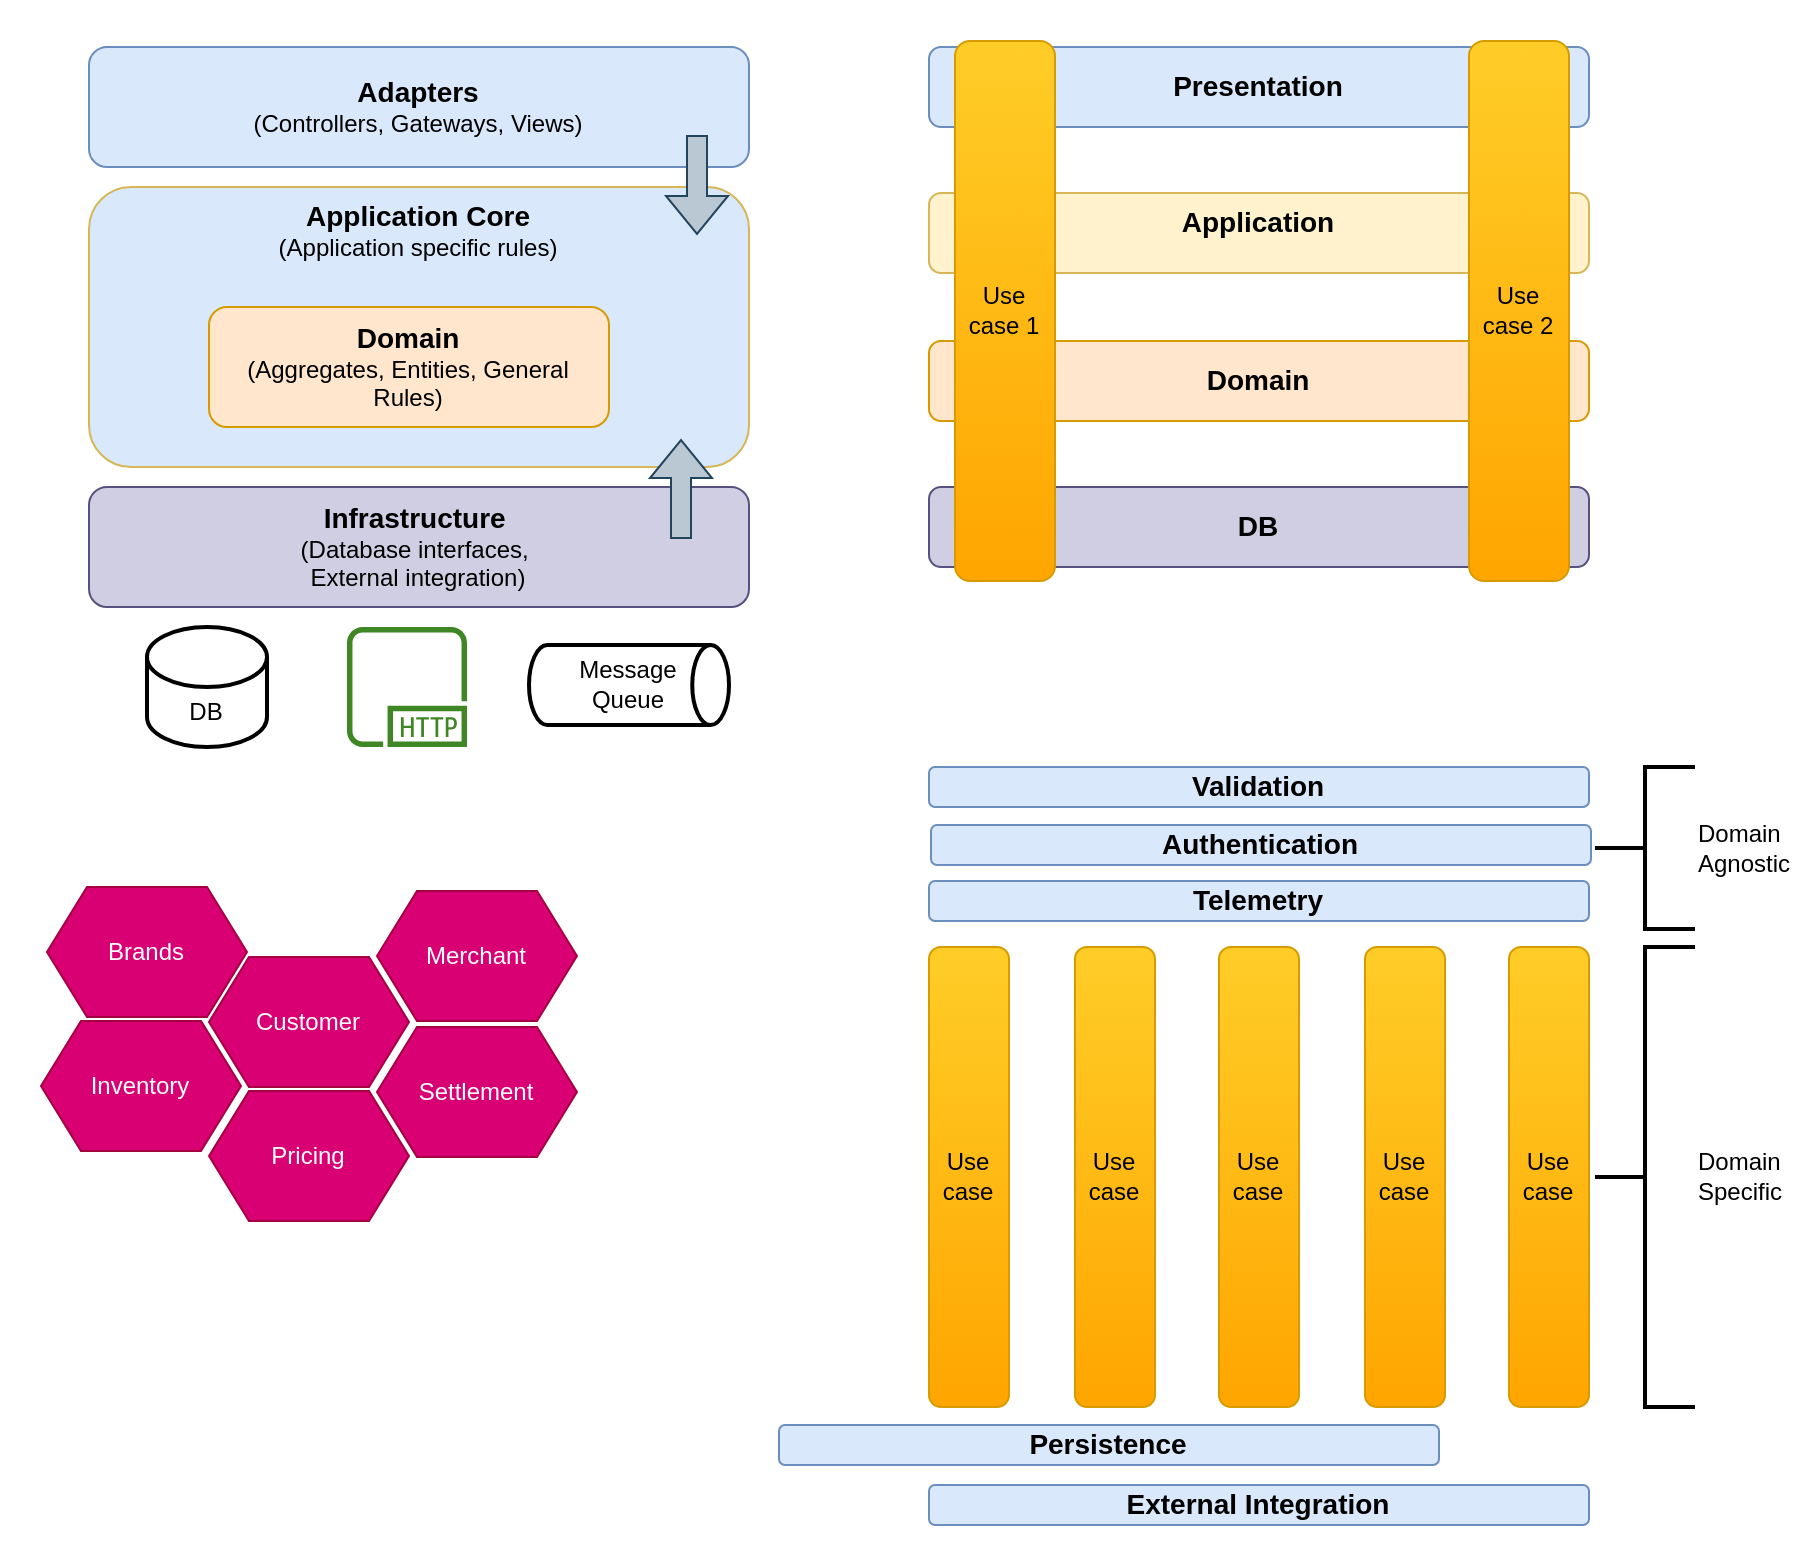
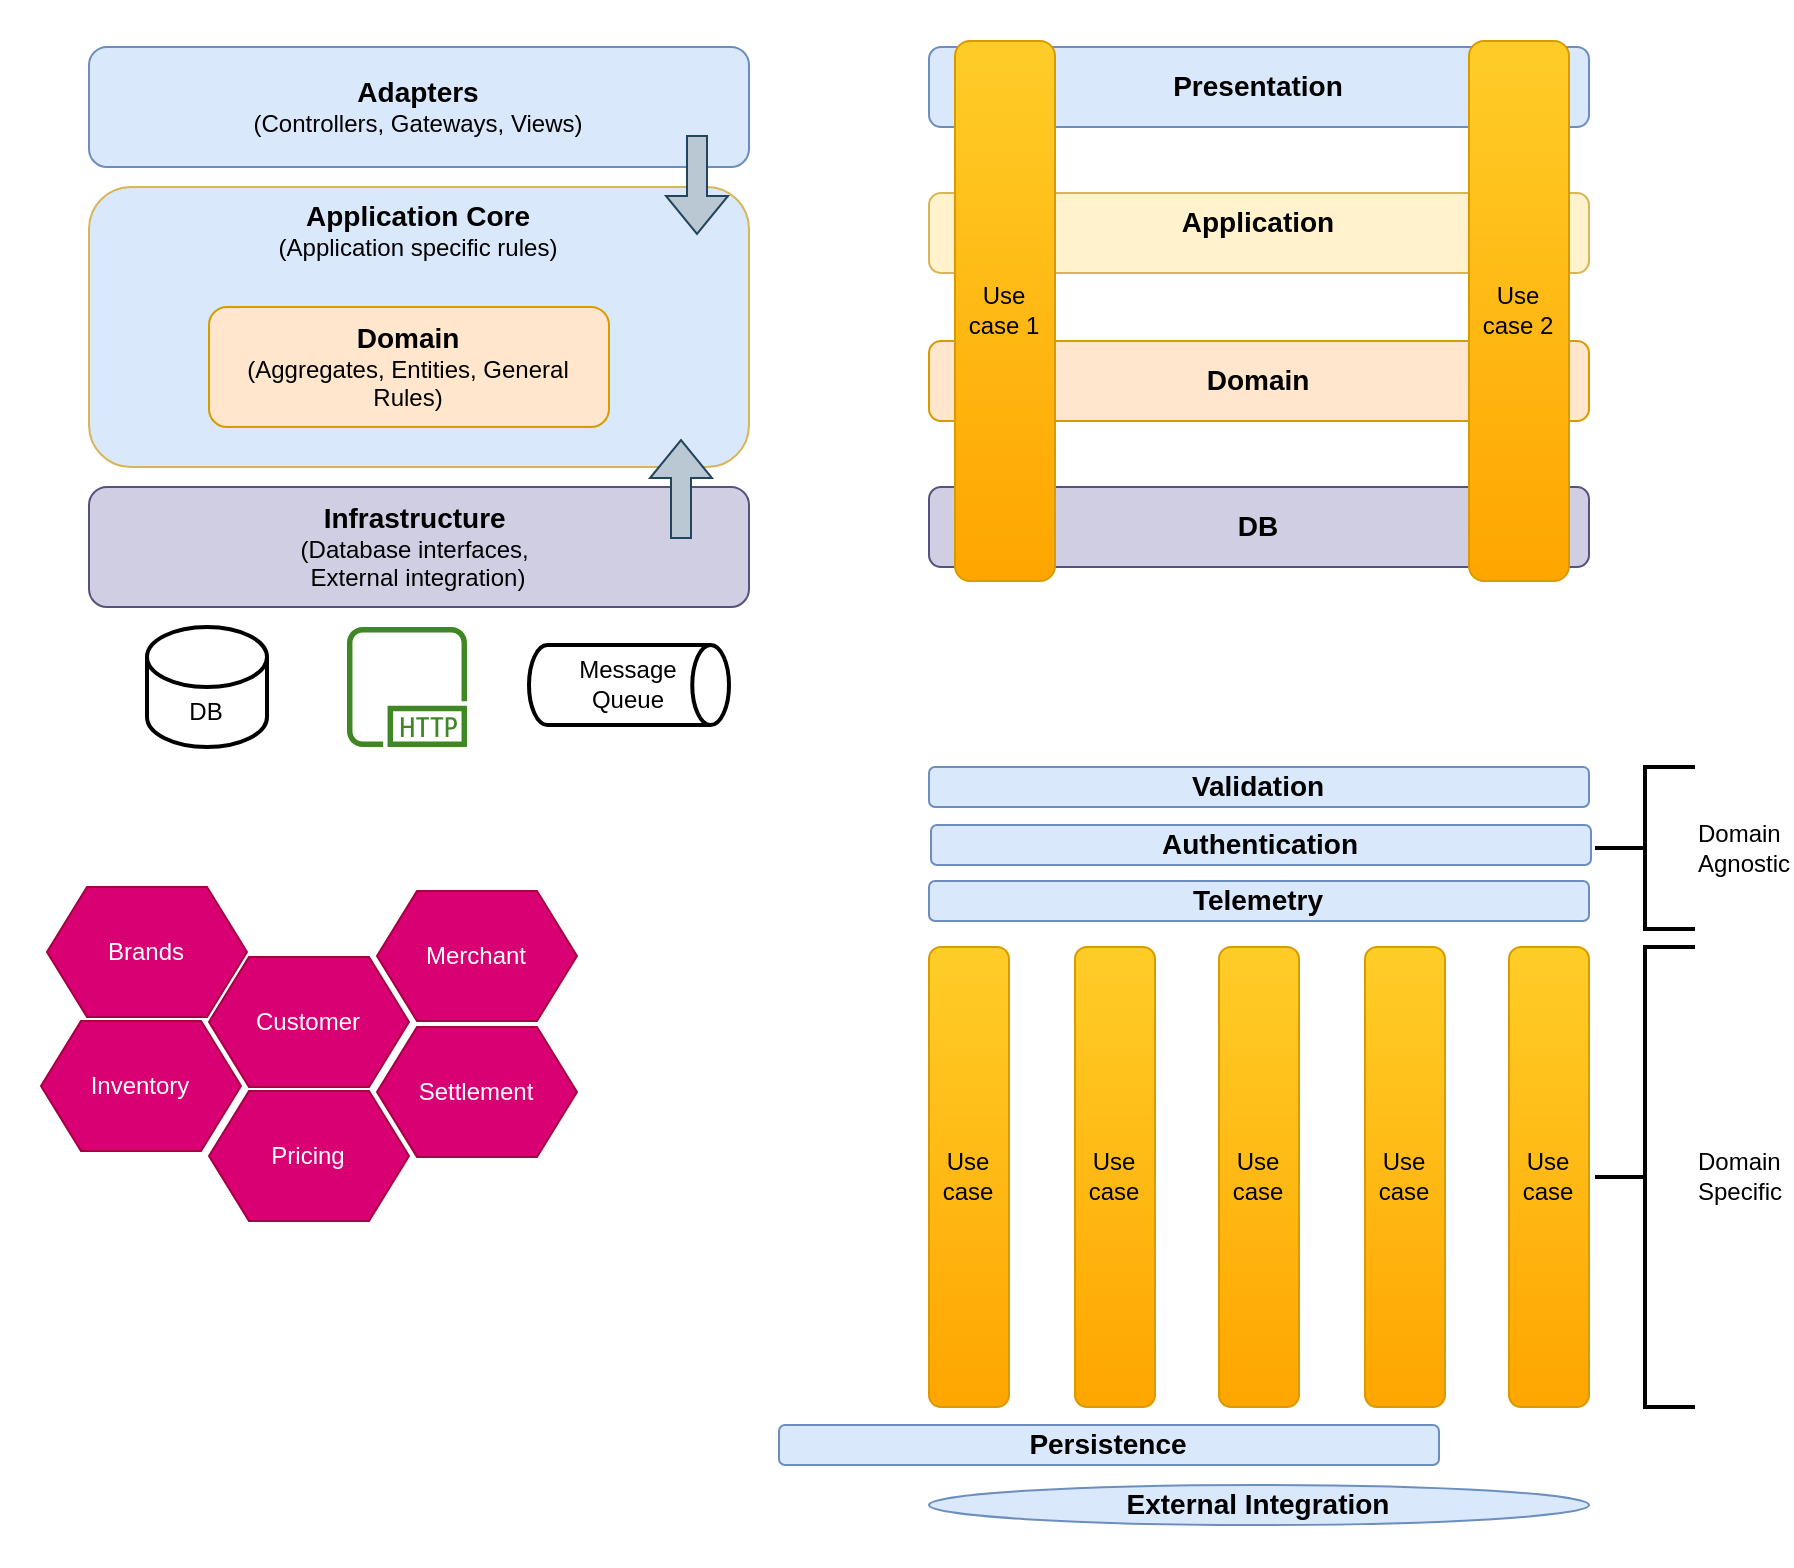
  <mxCell id="0" />
  <mxCell id="1" parent="0" />
  <mxCell id="2" value="&lt;b&gt;&lt;font style=&quot;font-size: 14px;&quot;&gt;Infrastructure&lt;/font&gt;&lt;/b&gt;&amp;nbsp;&lt;br&gt;(Database interfaces,&amp;nbsp;&lt;br&gt;External integration)" style="rounded=1;whiteSpace=wrap;html=1;fillColor=#d0cee2;strokeColor=#56517e;" parent="1" vertex="1"><mxGeometry x="44" y="243" width="330" height="60" as="geometry" /></mxCell>
  <mxCell id="3" value="&lt;b style=&quot;font-size: 14px;&quot;&gt;Application Core&lt;/b&gt;&lt;br&gt;&lt;font style=&quot;font-size: 12px;&quot;&gt;(Application specific rules)&lt;/font&gt;" style="rounded=1;whiteSpace=wrap;html=1;verticalAlign=top;fillColor=#dae8fc;strokeColor=#d6b656;" parent="1" vertex="1"><mxGeometry x="44" y="93" width="330" height="140" as="geometry" /></mxCell>
  <mxCell id="4" value="&lt;b&gt;&lt;font style=&quot;font-size: 14px;&quot;&gt;Domain&lt;/font&gt;&lt;/b&gt;&lt;br&gt;(Aggregates, Entities, General Rules)" style="rounded=1;whiteSpace=wrap;html=1;fillColor=#ffe6cc;strokeColor=#d79b00;" parent="1" vertex="1"><mxGeometry x="104" y="153" width="200" height="60" as="geometry" /></mxCell>
  <mxCell id="5" value="&lt;span style=&quot;font-size: 14px;&quot;&gt;&lt;b&gt;Adapters&lt;/b&gt;&lt;/span&gt;&lt;br&gt;(Controllers, Gateways, Views)" style="rounded=1;whiteSpace=wrap;html=1;fillColor=#dae8fc;strokeColor=#6c8ebf;" parent="1" vertex="1"><mxGeometry x="44" y="23" width="330" height="60" as="geometry" /></mxCell>
  <mxCell id="6" value="" style="shape=flexArrow;endArrow=classic;html=1;rounded=0;fillColor=#bac8d3;strokeColor=#23445d;" parent="1" edge="1"><mxGeometry width="50" height="50" relative="1" as="geometry"><mxPoint x="348" y="67" as="sourcePoint" /><mxPoint x="348" y="117" as="targetPoint" /></mxGeometry></mxCell>
  <mxCell id="7" value="" style="shape=flexArrow;endArrow=classic;html=1;rounded=0;fillColor=#bac8d3;strokeColor=#23445d;" parent="1" edge="1"><mxGeometry width="50" height="50" relative="1" as="geometry"><mxPoint x="340" y="269" as="sourcePoint" /><mxPoint x="340" y="219" as="targetPoint" /></mxGeometry></mxCell>
  <mxCell id="8" value="DB" style="shape=cylinder3;whiteSpace=wrap;html=1;boundedLbl=1;backgroundOutline=1;size=15;strokeWidth=2;" parent="1" vertex="1"><mxGeometry x="73" y="313" width="60" height="60" as="geometry" /></mxCell>
  <mxCell id="9" value="" style="sketch=0;outlineConnect=0;fontColor=#232F3E;gradientColor=none;fillColor=#3F8624;strokeColor=none;dashed=0;verticalLabelPosition=bottom;verticalAlign=top;align=center;html=1;fontSize=12;fontStyle=0;aspect=fixed;pointerEvents=1;shape=mxgraph.aws4.http_protocol;" parent="1" vertex="1"><mxGeometry x="173" y="313" width="60" height="60" as="geometry" /></mxCell>
  <mxCell id="10" value="Message &lt;br&gt;Queue" style="strokeWidth=2;html=1;shape=mxgraph.flowchart.direct_data;whiteSpace=wrap;" parent="1" vertex="1"><mxGeometry x="264" y="322" width="100" height="40" as="geometry" /></mxCell>
  <mxCell id="11" value="&lt;span style=&quot;font-size: 14px;&quot;&gt;&lt;b&gt;DB&lt;/b&gt;&lt;/span&gt;" style="rounded=1;whiteSpace=wrap;html=1;fillColor=#d0cee2;strokeColor=#56517e;" parent="1" vertex="1"><mxGeometry x="464" y="243" width="330" height="40" as="geometry" /></mxCell>
  <mxCell id="12" value="&lt;span style=&quot;font-size: 14px;&quot;&gt;&lt;b&gt;Application&lt;/b&gt;&lt;/span&gt;" style="rounded=1;whiteSpace=wrap;html=1;verticalAlign=top;fillColor=#fff2cc;strokeColor=#d6b656;" parent="1" vertex="1"><mxGeometry x="464" y="96" width="330" height="40" as="geometry" /></mxCell>
  <mxCell id="13" value="&lt;b&gt;&lt;font style=&quot;font-size: 14px;&quot;&gt;Domain&lt;/font&gt;&lt;/b&gt;" style="rounded=1;whiteSpace=wrap;html=1;fillColor=#ffe6cc;strokeColor=#d79b00;" parent="1" vertex="1"><mxGeometry x="464" y="170" width="330" height="40" as="geometry" /></mxCell>
  <mxCell id="14" value="&lt;span style=&quot;font-size: 14px;&quot;&gt;&lt;b&gt;Presentation&lt;/b&gt;&lt;/span&gt;" style="rounded=1;whiteSpace=wrap;html=1;fillColor=#dae8fc;strokeColor=#6c8ebf;" parent="1" vertex="1"><mxGeometry x="464" y="23" width="330" height="40" as="geometry" /></mxCell>
  <mxCell id="15" value="Use case 1" style="rounded=1;whiteSpace=wrap;html=1;fillColor=#ffcd28;gradientColor=#ffa500;strokeColor=#d79b00;" parent="1" vertex="1"><mxGeometry x="477" y="20" width="50" height="270" as="geometry" /></mxCell>
  <mxCell id="16" value="Use case 2" style="rounded=1;whiteSpace=wrap;html=1;fillColor=#ffcd28;gradientColor=#ffa500;strokeColor=#d79b00;" parent="1" vertex="1"><mxGeometry x="734" y="20" width="50" height="270" as="geometry" /></mxCell>
  <mxCell id="17" value="Customer" style="shape=hexagon;perimeter=hexagonPerimeter2;whiteSpace=wrap;html=1;fixedSize=1;fillColor=#d80073;strokeColor=#A50040;fontColor=#ffffff;" parent="1" vertex="1"><mxGeometry x="104" y="478" width="100" height="65" as="geometry" /></mxCell>
  <mxCell id="18" value="Merchant" style="shape=hexagon;perimeter=hexagonPerimeter2;whiteSpace=wrap;html=1;fixedSize=1;fillColor=#d80073;strokeColor=#A50040;fontColor=#ffffff;" parent="1" vertex="1"><mxGeometry x="188" y="445" width="100" height="65" as="geometry" /></mxCell>
  <mxCell id="19" value="Inventory" style="shape=hexagon;perimeter=hexagonPerimeter2;whiteSpace=wrap;html=1;fixedSize=1;fillColor=#d80073;strokeColor=#A50040;fontColor=#ffffff;" parent="1" vertex="1"><mxGeometry x="20" y="510" width="100" height="65" as="geometry" /></mxCell>
  <mxCell id="20" value="Pricing" style="shape=hexagon;perimeter=hexagonPerimeter2;whiteSpace=wrap;html=1;fixedSize=1;fillColor=#d80073;strokeColor=#A50040;fontColor=#ffffff;" parent="1" vertex="1"><mxGeometry x="104" y="545" width="100" height="65" as="geometry" /></mxCell>
  <mxCell id="21" value="Settlement" style="shape=hexagon;perimeter=hexagonPerimeter2;whiteSpace=wrap;html=1;fixedSize=1;fillColor=#d80073;strokeColor=#A50040;fontColor=#ffffff;" parent="1" vertex="1"><mxGeometry x="188" y="513" width="100" height="65" as="geometry" /></mxCell>
  <mxCell id="22" value="Brands" style="shape=hexagon;perimeter=hexagonPerimeter2;whiteSpace=wrap;html=1;fixedSize=1;fillColor=#d80073;strokeColor=#A50040;fontColor=#ffffff;" parent="1" vertex="1"><mxGeometry x="23" y="443" width="100" height="65" as="geometry" /></mxCell>
  <mxCell id="23" value="&lt;span style=&quot;font-size: 14px;&quot;&gt;&lt;b&gt;Validation&lt;/b&gt;&lt;/span&gt;" style="rounded=1;whiteSpace=wrap;html=1;fillColor=#dae8fc;strokeColor=#6c8ebf;" parent="1" vertex="1"><mxGeometry x="464" y="383" width="330" height="20" as="geometry" /></mxCell>
  <mxCell id="24" value="&lt;span style=&quot;font-size: 14px;&quot;&gt;&lt;b&gt;Authentication&lt;/b&gt;&lt;/span&gt;" style="rounded=1;whiteSpace=wrap;html=1;fillColor=#dae8fc;strokeColor=#6c8ebf;" parent="1" vertex="1"><mxGeometry x="465" y="412" width="330" height="20" as="geometry" /></mxCell>
  <mxCell id="25" value="&lt;span style=&quot;font-size: 14px;&quot;&gt;&lt;b&gt;Telemetry&lt;/b&gt;&lt;/span&gt;" style="rounded=1;whiteSpace=wrap;html=1;fillColor=#dae8fc;strokeColor=#6c8ebf;" parent="1" vertex="1"><mxGeometry x="464" y="440" width="330" height="20" as="geometry" /></mxCell>
  <mxCell id="26" value="Use case" style="rounded=1;whiteSpace=wrap;html=1;fillColor=#ffcd28;gradientColor=#ffa500;strokeColor=#d79b00;" parent="1" vertex="1"><mxGeometry x="464" y="473" width="40" height="230" as="geometry" /></mxCell>
  <mxCell id="27" value="Use case" style="rounded=1;whiteSpace=wrap;html=1;fillColor=#ffcd28;gradientColor=#ffa500;strokeColor=#d79b00;" parent="1" vertex="1"><mxGeometry x="682" y="473" width="40" height="230" as="geometry" /></mxCell>
  <mxCell id="28" value="Use case" style="rounded=1;whiteSpace=wrap;html=1;fillColor=#ffcd28;gradientColor=#ffa500;strokeColor=#d79b00;" parent="1" vertex="1"><mxGeometry x="754" y="473" width="40" height="230" as="geometry" /></mxCell>
  <mxCell id="29" value="Use case" style="rounded=1;whiteSpace=wrap;html=1;fillColor=#ffcd28;gradientColor=#ffa500;strokeColor=#d79b00;" parent="1" vertex="1"><mxGeometry x="537" y="473" width="40" height="230" as="geometry" /></mxCell>
  <mxCell id="30" value="Use case" style="rounded=1;whiteSpace=wrap;html=1;fillColor=#ffcd28;gradientColor=#ffa500;strokeColor=#d79b00;" parent="1" vertex="1"><mxGeometry x="609" y="473" width="40" height="230" as="geometry" /></mxCell>
  <mxCell id="31" value="&lt;span style=&quot;font-size: 14px;&quot;&gt;&lt;b&gt;Persistence&lt;/b&gt;&lt;/span&gt;" style="rounded=1;whiteSpace=wrap;html=1;fillColor=#dae8fc;strokeColor=#6c8ebf;" parent="1" vertex="1"><mxGeometry x="389" y="712" width="330" height="20" as="geometry" /></mxCell>
- <mxCell id="32" value="&lt;span style=&quot;font-size: 14px;&quot;&gt;&lt;b&gt;External Integration&lt;/b&gt;&lt;/span&gt;" style="rounded=1;whiteSpace=wrap;html=1;fillColor=#dae8fc;strokeColor=#6c8ebf;" parent="1" vertex="1"><mxGeometry x="464" y="742" width="330" height="20" as="geometry" /></mxCell>
+ <mxCell id="32" value="&lt;span style=&quot;font-size: 14px;&quot;&gt;&lt;b&gt;External Integration&lt;/b&gt;&lt;/span&gt;" style="ellipse;whiteSpace=wrap;html=1;fillColor=#dae8fc;strokeColor=#6c8ebf;" parent="1" vertex="1"><mxGeometry x="464" y="742" width="330" height="20" as="geometry" /></mxCell>
  <mxCell id="33" value="Domain &lt;br&gt;Agnostic" style="strokeWidth=2;html=1;shape=mxgraph.flowchart.annotation_2;align=left;labelPosition=right;pointerEvents=1;" parent="1" vertex="1"><mxGeometry x="797" y="383" width="50" height="81" as="geometry" /></mxCell>
  <mxCell id="34" value="Domain &lt;br&gt;Specific" style="strokeWidth=2;html=1;shape=mxgraph.flowchart.annotation_2;align=left;labelPosition=right;pointerEvents=1;" parent="1" vertex="1"><mxGeometry x="797" y="473" width="50" height="230" as="geometry" /></mxCell>
